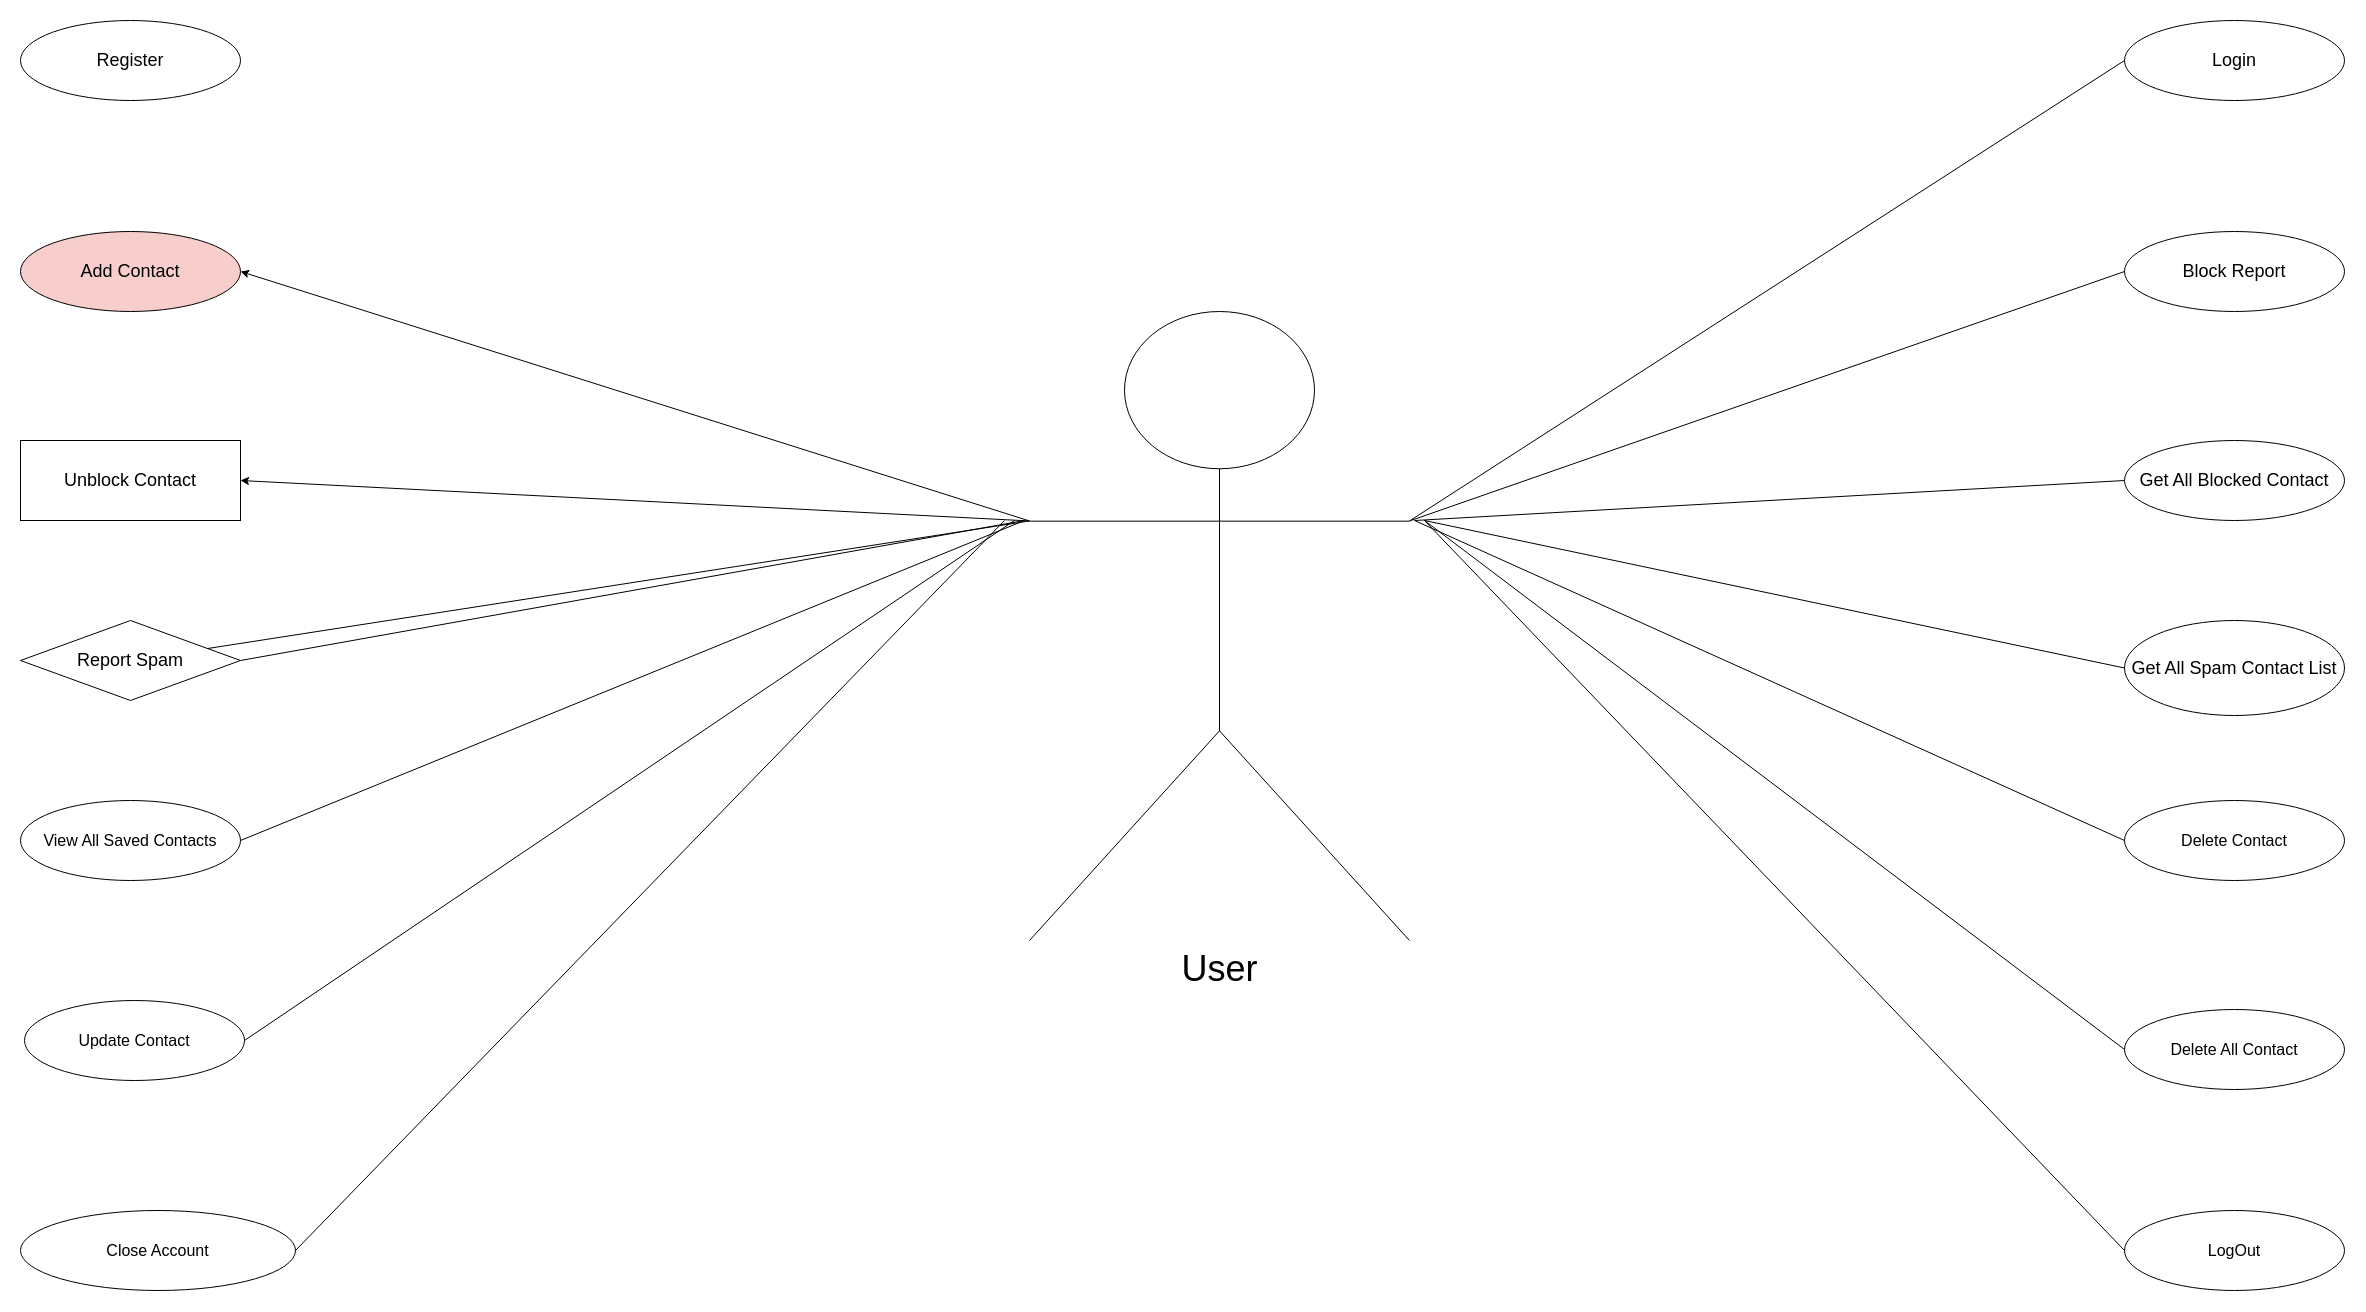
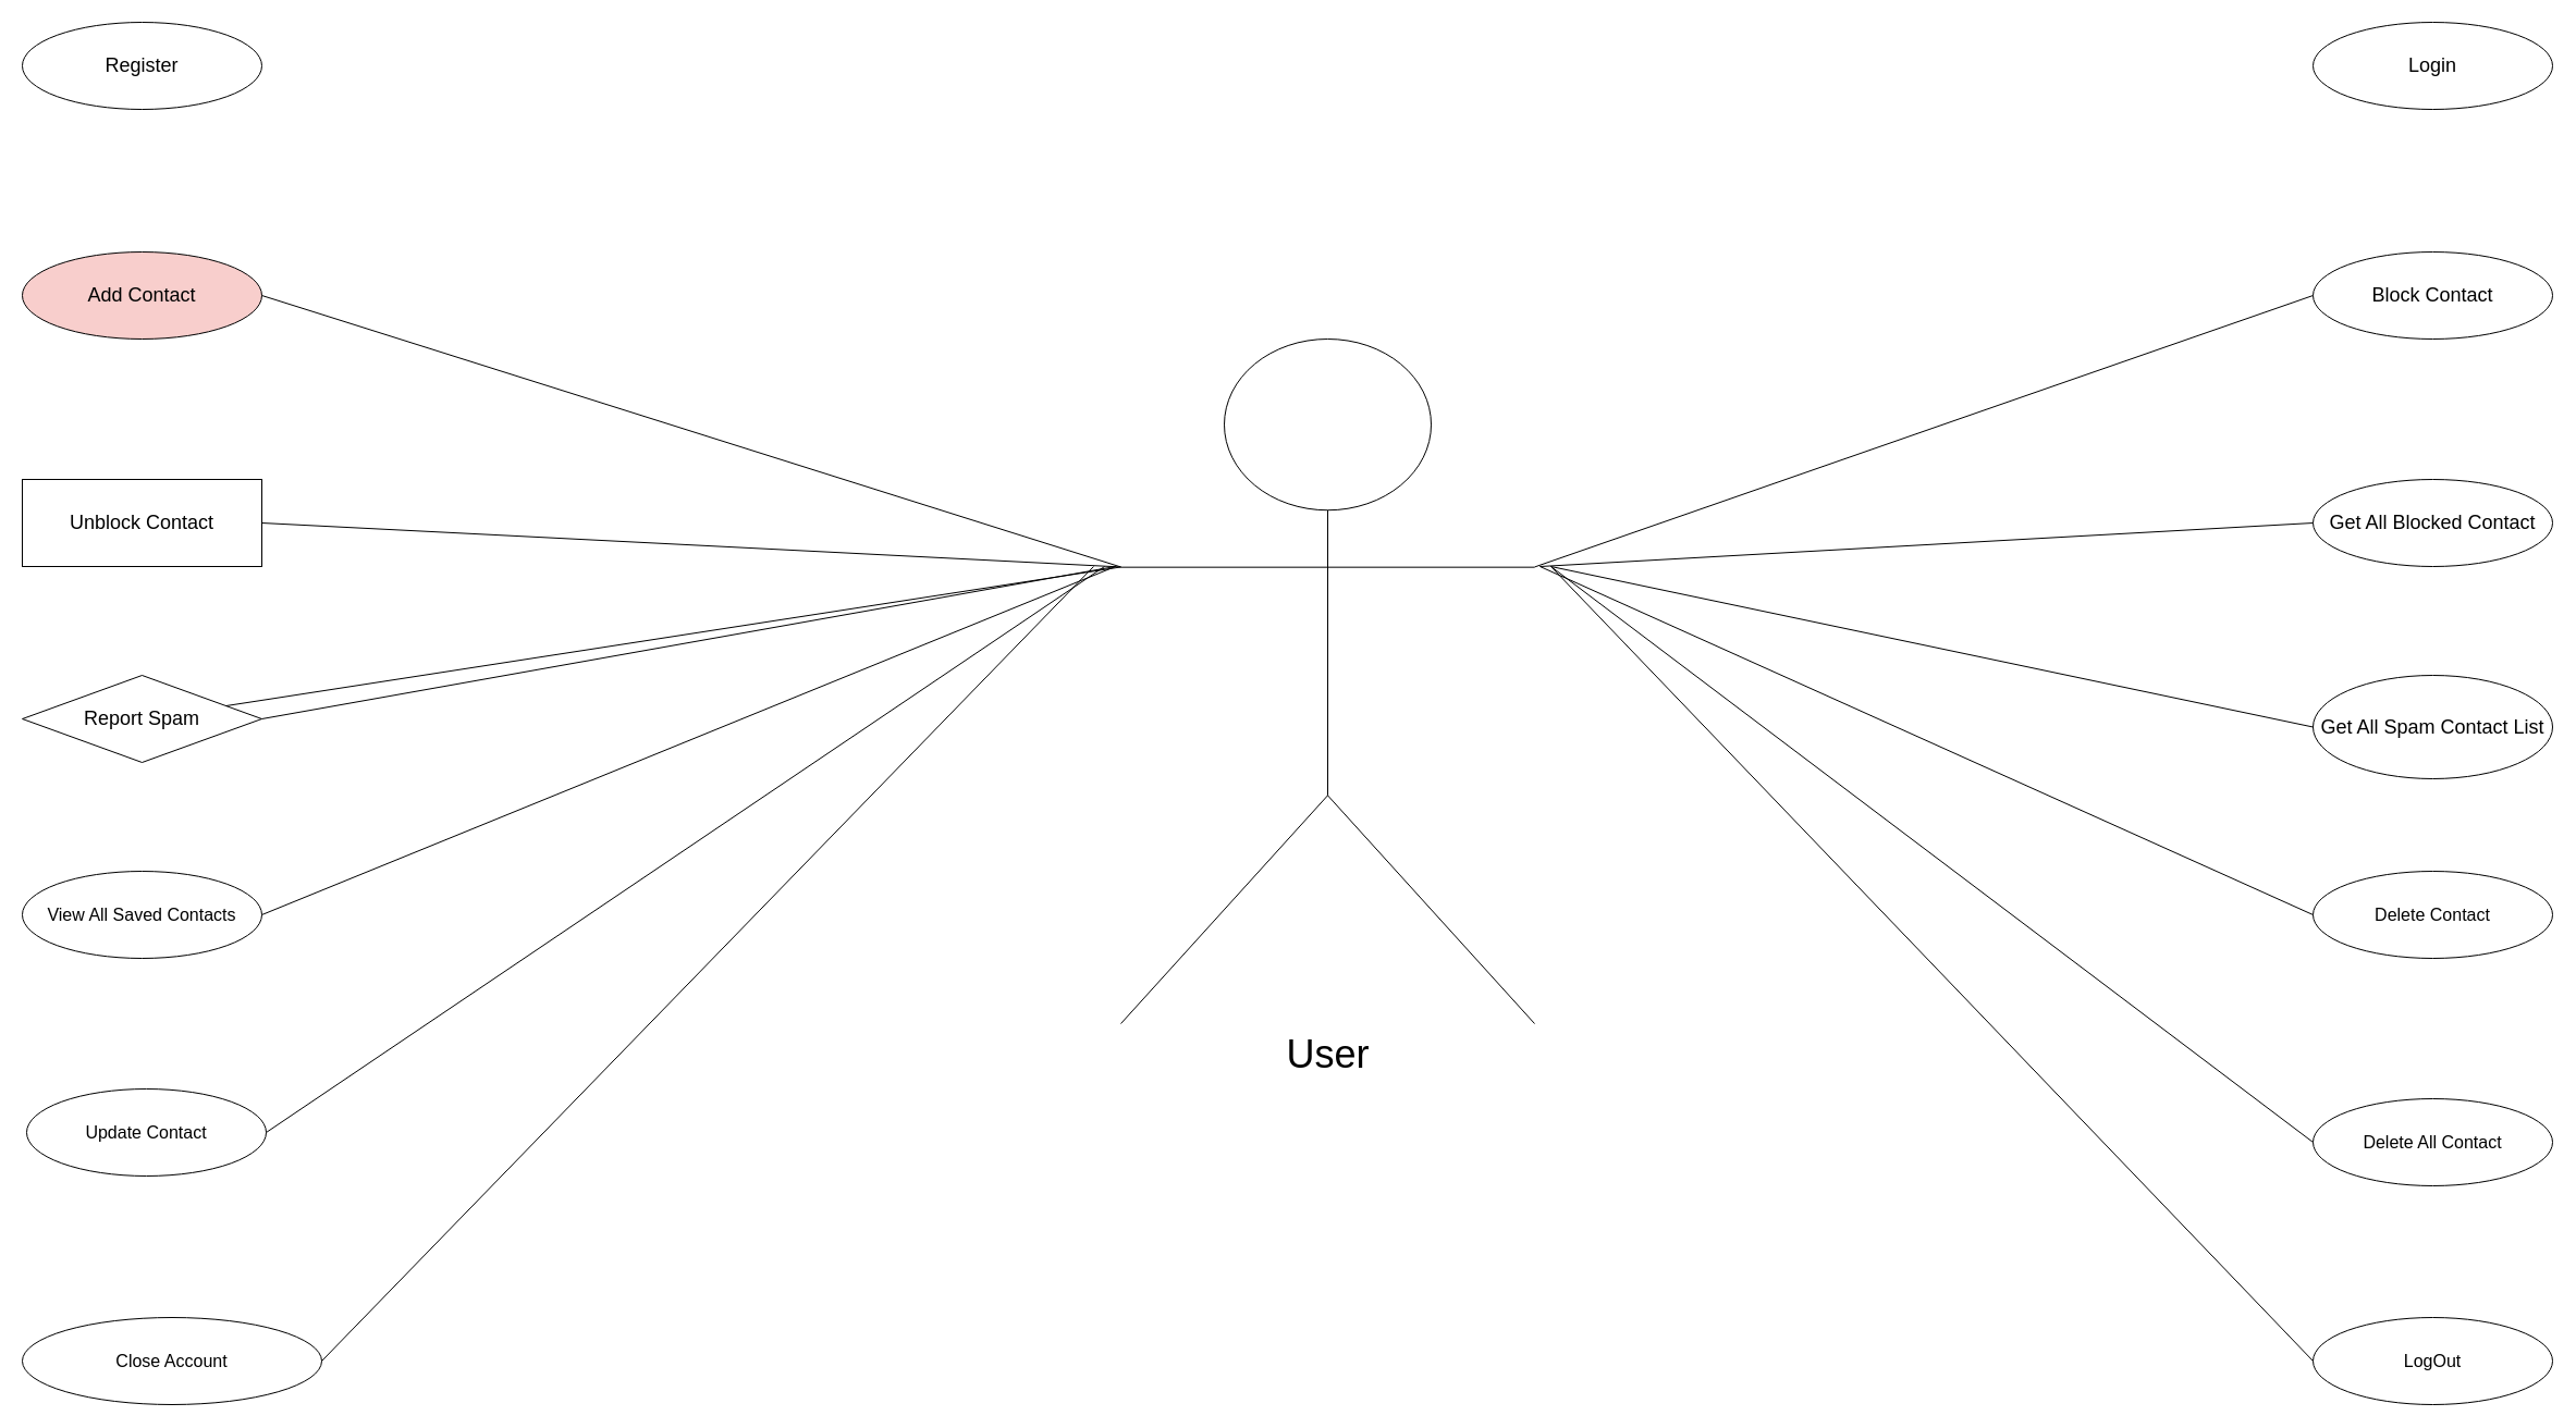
  <mxCell id="0" />
  <mxCell id="1" parent="0" />
  <mxCell id="2" value="&lt;font style=&quot;font-size: 36px;&quot;&gt;User&lt;/font&gt;" style="shape=umlActor;verticalLabelPosition=bottom;verticalAlign=top;html=1;outlineConnect=0;" vertex="1" parent="1"><mxGeometry x="1029" y="311" width="380" height="629" as="geometry" /></mxCell>
  <mxCell id="3" value="&lt;font style=&quot;font-size: 18px;&quot;&gt;Login&lt;/font&gt;" style="ellipse;whiteSpace=wrap;html=1;" vertex="1" parent="1"><mxGeometry x="2124" y="20" width="220" height="80" as="geometry" /></mxCell>
  <mxCell id="4" value="&lt;font style=&quot;font-size: 18px;&quot;&gt;Register&lt;/font&gt;" style="ellipse;whiteSpace=wrap;html=1;" vertex="1" parent="1"><mxGeometry x="20" y="20" width="220" height="80" as="geometry" /></mxCell>
  <mxCell id="5" value="&lt;font style=&quot;font-size: 18px;&quot;&gt;Add Contact&lt;/font&gt;" style="ellipse;whiteSpace=wrap;html=1;fillColor=#f8cecc;" vertex="1" parent="1"><mxGeometry x="20" y="231" width="220" height="80" as="geometry" /></mxCell>
  <mxCell id="6" value="&lt;font size=&quot;3&quot;&gt;Close Account&lt;/font&gt;" style="ellipse;whiteSpace=wrap;html=1;" vertex="1" parent="1"><mxGeometry x="20" y="1210" width="275" height="80" as="geometry" /></mxCell>
  <mxCell id="7" value="&lt;font size=&quot;3&quot;&gt;View All Saved Contacts&lt;/font&gt;" style="ellipse;whiteSpace=wrap;html=1;" vertex="1" parent="1"><mxGeometry x="20" y="800" width="220" height="80" as="geometry" /></mxCell>
  <mxCell id="8" value="&lt;font style=&quot;font-size: 18px;&quot;&gt;Get All Blocked Contact&lt;/font&gt;" style="ellipse;whiteSpace=wrap;html=1;" vertex="1" parent="1"><mxGeometry x="2124" y="440" width="220" height="80" as="geometry" /></mxCell>
  <mxCell id="9" value="&lt;span style=&quot;font-size: 18px;&quot;&gt;Unblock Contact&lt;/span&gt;" style="whiteSpace=wrap;html=1;rounded=0;" vertex="1" parent="1"><mxGeometry x="20" y="440" width="220" height="80" as="geometry" /></mxCell>
- <mxCell id="10" value="&lt;font style=&quot;font-size: 18px;&quot;&gt;Block Report&lt;/font&gt;" style="ellipse;whiteSpace=wrap;html=1;" vertex="1" parent="1"><mxGeometry x="2124" y="231" width="220" height="80" as="geometry" /></mxCell>
+ <mxCell id="10" value="&lt;font style=&quot;font-size: 18px;&quot;&gt;Block Contact&lt;/font&gt;" style="ellipse;whiteSpace=wrap;html=1;" vertex="1" parent="1"><mxGeometry x="2124" y="231" width="220" height="80" as="geometry" /></mxCell>
  <mxCell id="11" value="&lt;font style=&quot;font-size: 18px;&quot;&gt;Report Spam&lt;/font&gt;" style="rhombus;whiteSpace=wrap;html=1;" vertex="1" parent="1"><mxGeometry x="20" y="620" width="220" height="80" as="geometry" /></mxCell>
  <mxCell id="12" value="&lt;font style=&quot;font-size: 18px;&quot;&gt;Get All Spam Contact List&lt;/font&gt;" style="ellipse;whiteSpace=wrap;html=1;" vertex="1" parent="1"><mxGeometry x="2124" y="620" width="220" height="95" as="geometry" /></mxCell>
  <mxCell id="13" value="&lt;font size=&quot;3&quot;&gt;Delete Contact&lt;/font&gt;" style="ellipse;whiteSpace=wrap;html=1;" vertex="1" parent="1"><mxGeometry x="2124" y="800" width="220" height="80" as="geometry" /></mxCell>
  <mxCell id="14" value="&lt;font size=&quot;3&quot;&gt;Update Contact&lt;/font&gt;" style="ellipse;whiteSpace=wrap;html=1;" vertex="1" parent="1"><mxGeometry x="24" y="1000" width="220" height="80" as="geometry" /></mxCell>
  <mxCell id="15" value="&lt;font size=&quot;3&quot;&gt;Delete All Contact&lt;/font&gt;" style="ellipse;whiteSpace=wrap;html=1;" vertex="1" parent="1"><mxGeometry x="2124" y="1009" width="220" height="80" as="geometry" /></mxCell>
  <mxCell id="16" value="&lt;font size=&quot;3&quot;&gt;LogOut&lt;/font&gt;" style="ellipse;whiteSpace=wrap;html=1;" vertex="1" parent="1"><mxGeometry x="2124" y="1210" width="220" height="80" as="geometry" /></mxCell>
- <mxCell id="17" value="" style="endArrow=none;html=1;rounded=0;exitX=1;exitY=0.333;exitDx=0;exitDy=0;exitPerimeter=0;entryX=0;entryY=0.5;entryDx=0;entryDy=0;" edge="1" parent="1" source="2" target="3"><mxGeometry width="50" height="50" relative="1" as="geometry"><mxPoint x="1794" y="790" as="sourcePoint" /><mxPoint x="2104" y="80" as="targetPoint" /></mxGeometry></mxCell>
  <mxCell id="18" value="" style="endArrow=none;html=1;rounded=0;exitX=1;exitY=0.333;exitDx=0;exitDy=0;exitPerimeter=0;entryX=0;entryY=0.5;entryDx=0;entryDy=0;" edge="1" parent="1" source="2" target="10"><mxGeometry width="50" height="50" relative="1" as="geometry"><mxPoint x="1419" y="531" as="sourcePoint" /><mxPoint x="2134" y="70" as="targetPoint" /></mxGeometry></mxCell>
  <mxCell id="19" value="" style="endArrow=none;html=1;rounded=0;entryX=0;entryY=0.5;entryDx=0;entryDy=0;" edge="1" parent="1" target="8"><mxGeometry width="50" height="50" relative="1" as="geometry"><mxPoint x="1414" y="520" as="sourcePoint" /><mxPoint x="2134" y="281" as="targetPoint" /></mxGeometry></mxCell>
  <mxCell id="20" value="" style="endArrow=none;html=1;rounded=0;entryX=0;entryY=0.5;entryDx=0;entryDy=0;" edge="1" parent="1" target="12"><mxGeometry width="50" height="50" relative="1" as="geometry"><mxPoint x="1424" y="520" as="sourcePoint" /><mxPoint x="2134" y="490" as="targetPoint" /></mxGeometry></mxCell>
  <mxCell id="21" value="" style="endArrow=none;html=1;rounded=0;entryX=0;entryY=0.5;entryDx=0;entryDy=0;" edge="1" parent="1" target="13"><mxGeometry width="50" height="50" relative="1" as="geometry"><mxPoint x="1414" y="520" as="sourcePoint" /><mxPoint x="2134" y="670" as="targetPoint" /></mxGeometry></mxCell>
  <mxCell id="22" value="" style="endArrow=none;html=1;rounded=0;entryX=0;entryY=0.5;entryDx=0;entryDy=0;" edge="1" parent="1" target="15"><mxGeometry width="50" height="50" relative="1" as="geometry"><mxPoint x="1424" y="520" as="sourcePoint" /><mxPoint x="2134" y="850" as="targetPoint" /></mxGeometry></mxCell>
  <mxCell id="23" value="" style="endArrow=none;html=1;rounded=0;entryX=0;entryY=0.5;entryDx=0;entryDy=0;" edge="1" parent="1" target="16"><mxGeometry width="50" height="50" relative="1" as="geometry"><mxPoint x="1424" y="520" as="sourcePoint" /><mxPoint x="2134" y="1059" as="targetPoint" /></mxGeometry></mxCell>
  <mxCell id="24" value="" style="endArrow=none;html=1;rounded=0;exitX=0;exitY=0.333;exitDx=0;exitDy=0;exitPerimeter=0;" edge="1" parent="1" source="2" target="11"><mxGeometry width="50" height="50" relative="1" as="geometry"><mxPoint x="1794" y="790" as="sourcePoint" /><mxPoint x="1844" y="740" as="targetPoint" /></mxGeometry></mxCell>
- <mxCell id="25" value="" style="endArrow=classic;html=1;rounded=0;entryX=1;entryY=0.5;entryDx=0;entryDy=0;exitX=0;exitY=0.333;exitDx=0;exitDy=0;exitPerimeter=0;" edge="1" parent="1" source="2" target="5"><mxGeometry width="50" height="50" relative="1" as="geometry"><mxPoint x="1039" y="531" as="sourcePoint" /><mxPoint x="250" y="70" as="targetPoint" /></mxGeometry></mxCell>
- <mxCell id="26" value="" style="endArrow=classic;html=1;rounded=0;entryX=1;entryY=0.5;entryDx=0;entryDy=0;exitX=0;exitY=0.333;exitDx=0;exitDy=0;exitPerimeter=0;" edge="1" parent="1" source="2" target="9"><mxGeometry width="50" height="50" relative="1" as="geometry"><mxPoint x="1039" y="531" as="sourcePoint" /><mxPoint x="250" y="281" as="targetPoint" /></mxGeometry></mxCell>
+ <mxCell id="25" value="" style="endArrow=none;html=1;rounded=0;entryX=1;entryY=0.5;entryDx=0;entryDy=0;exitX=0;exitY=0.333;exitDx=0;exitDy=0;exitPerimeter=0;" edge="1" parent="1" source="2" target="5"><mxGeometry width="50" height="50" relative="1" as="geometry"><mxPoint x="1039" y="531" as="sourcePoint" /><mxPoint x="250" y="70" as="targetPoint" /></mxGeometry></mxCell>
+ <mxCell id="26" value="" style="endArrow=none;html=1;rounded=0;entryX=1;entryY=0.5;entryDx=0;entryDy=0;exitX=0;exitY=0.333;exitDx=0;exitDy=0;exitPerimeter=0;" edge="1" parent="1" source="2" target="9"><mxGeometry width="50" height="50" relative="1" as="geometry"><mxPoint x="1039" y="531" as="sourcePoint" /><mxPoint x="250" y="281" as="targetPoint" /></mxGeometry></mxCell>
  <mxCell id="27" value="" style="endArrow=none;html=1;rounded=0;entryX=1;entryY=0.5;entryDx=0;entryDy=0;" edge="1" parent="1" target="11"><mxGeometry width="50" height="50" relative="1" as="geometry"><mxPoint x="1024" y="520" as="sourcePoint" /><mxPoint x="250" y="490" as="targetPoint" /></mxGeometry></mxCell>
  <mxCell id="28" value="" style="endArrow=none;html=1;rounded=0;entryX=1;entryY=0.5;entryDx=0;entryDy=0;" edge="1" parent="1" target="7"><mxGeometry width="50" height="50" relative="1" as="geometry"><mxPoint x="1024" y="520" as="sourcePoint" /><mxPoint x="250" y="670" as="targetPoint" /></mxGeometry></mxCell>
  <mxCell id="29" value="" style="endArrow=none;html=1;rounded=0;entryX=1;entryY=0.5;entryDx=0;entryDy=0;" edge="1" parent="1" target="14"><mxGeometry width="50" height="50" relative="1" as="geometry"><mxPoint x="1014" y="520" as="sourcePoint" /><mxPoint x="250" y="850" as="targetPoint" /></mxGeometry></mxCell>
  <mxCell id="30" value="" style="endArrow=none;html=1;rounded=0;entryX=1;entryY=0.5;entryDx=0;entryDy=0;" edge="1" parent="1" target="6"><mxGeometry width="50" height="50" relative="1" as="geometry"><mxPoint x="1004" y="520" as="sourcePoint" /><mxPoint x="254" y="1050" as="targetPoint" /></mxGeometry></mxCell>
